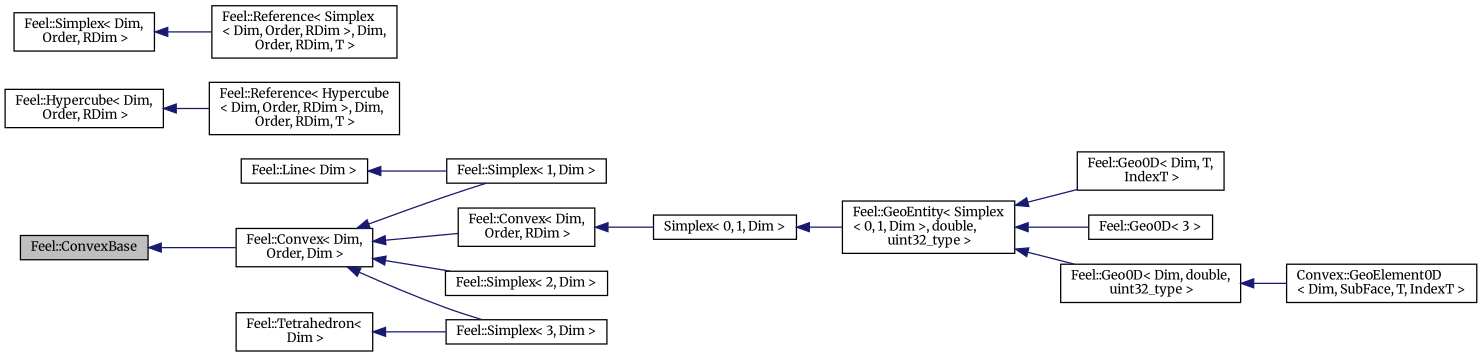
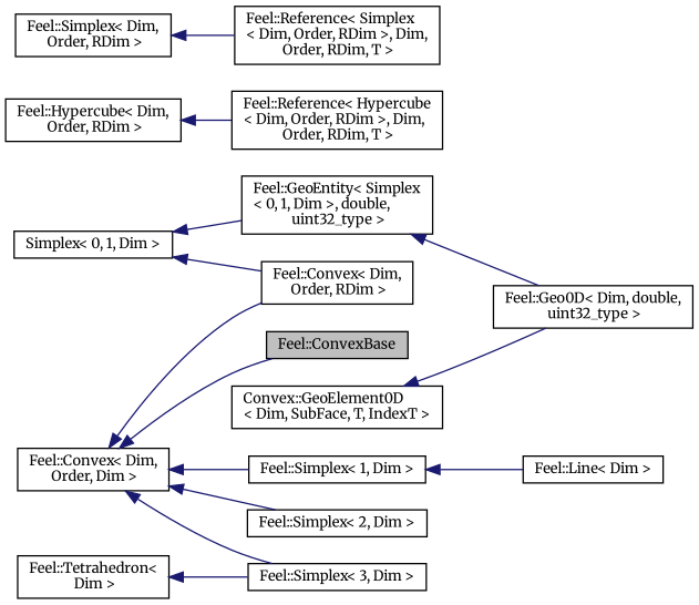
  digraph {
    fontname=Merriweather
    rankdir=LR
    node [color=black fillcolor=white fontname=Merriweather fontsize=10 shape=record style=filled]
    edge [color=midnightblue dir=back fontname=Merriweather fontsize=10 labelfontname=Helvetica labelfontsize=10 style=solid]
    n1 [fillcolor=grey75 fontcolor=black height=0.2 label="Feel::ConvexBase" width=0.4]
    n2 [height=0.2 label="Feel::Convex\< Dim,\l Order, Dim \>" width=0.4]
    n3 [height=0.2 label="Feel::Convex\< Dim,\l Order, RDim \>" width=0.4]
    n4 [height=0.2 label="Feel::Simplex\< 1, Dim \>" width=0.4]
    n5 [height=0.2 label="Feel::Simplex\< 2, Dim \>" width=0.4]
    n6 [height=0.2 label="Feel::Simplex\< 3, Dim \>" width=0.4]
    n7 [height=0.2 label="Simplex\< 0, 1, Dim \>" width=0.4]
    n8 [height=0.2 label="Feel::Hypercube\< Dim,\l Order, RDim \>" width=0.4]
    n9 [height=0.2 label="Feel::Reference\< Hypercube\l\< Dim, Order, RDim \>, Dim,\l Order, RDim, T \>" width=0.4]
    n10 [height=0.2 label="Feel::Simplex\< Dim,\l Order, RDim \>" width=0.4]
    n11 [height=0.2 label="Feel::Reference\< Simplex\l\< Dim, Order, RDim \>, Dim,\l Order, RDim, T \>" width=0.4]
    n12 [height=0.2 label="Feel::Line\< Dim \>" width=0.4]
    n13 [height=0.2 label="Feel::Tetrahedron\<\l Dim \>" width=0.4]
    n14 [height=0.2 label="Feel::GeoEntity\< Simplex\l\< 0, 1, Dim \>, double,\l uint32_type \>" width=0.4]
-   n15 [height=0.2 label="Feel::Geo0D\< Dim, T,\l IndexT \>" width=0.4]
-   n16 [height=0.2 label="Feel::Geo0D\< 3 \>" width=0.4]
    n17 [height=0.2 label="Feel::Geo0D\< Dim, double,\l uint32_type \>" width=0.4]
    n18 [height=0.2 label="Convex::GeoElement0D\l\< Dim, SubFace, T, IndexT \>" width=0.4]
-   n1 -> n2
+   n2 -> n1
    n2 -> n3
    n2 -> n4
    n2 -> n5
    n2 -> n6
-   n3 -> n7
-   n12 -> n4
+   n7 -> n3
+   n4 -> n12
    n7 -> n14
    n8 -> n9
    n10 -> n11
    n13 -> n6
-   n14 -> n15
-   n14 -> n16
    n14 -> n17
-   n17 -> n18
+   n18 -> n17
  }
